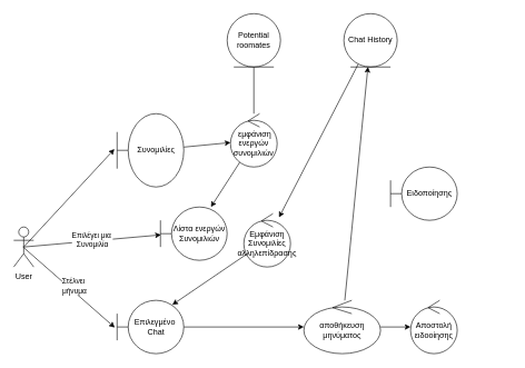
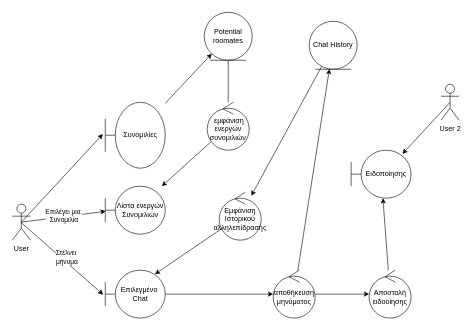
  <mxCell id="0" />
  <mxCell id="1" parent="0" />
- <mxCell id="2" value="" style="edgeStyle=none;rounded=0;orthogonalLoop=1;jettySize=auto;html=1;" edge="1" parent="1" source="3" target="9"><mxGeometry relative="1" as="geometry" /></mxCell>
+ <mxCell id="2" value="" style="edgeStyle=none;rounded=0;orthogonalLoop=1;jettySize=auto;html=1;" edge="1" parent="1" source="3" target="5"><mxGeometry relative="1" as="geometry" /></mxCell>
  <mxCell id="3" value="Συνομιλίες" style="shape=umlBoundary;whiteSpace=wrap;html=1;" vertex="1" parent="1"><mxGeometry x="175" y="170" width="100" height="110" as="geometry" /></mxCell>
  <mxCell id="4" value="" style="edgeStyle=none;rounded=0;orthogonalLoop=1;jettySize=auto;html=1;endArrow=none;" edge="1" parent="1" source="5" target="9"><mxGeometry relative="1" as="geometry" /></mxCell>
  <mxCell id="5" value="Potential roomates" style="ellipse;shape=umlEntity;whiteSpace=wrap;html=1;" vertex="1" parent="1"><mxGeometry x="340" y="20" width="80" height="80" as="geometry" /></mxCell>
  <mxCell id="6" value="User&lt;div&gt;&lt;br&gt;&lt;/div&gt;" style="shape=umlActor;verticalLabelPosition=bottom;verticalAlign=top;html=1;" vertex="1" parent="1"><mxGeometry x="20" width="30" height="60" as="geometry" y="340" /></mxCell>
  <mxCell id="7" style="edgeStyle=none;rounded=0;orthogonalLoop=1;jettySize=auto;html=1;exitX=0.5;exitY=0.5;exitDx=0;exitDy=0;exitPerimeter=0;entryX=-0.04;entryY=0.483;entryDx=0;entryDy=0;entryPerimeter=0;" edge="1" parent="1" source="6" target="3"><mxGeometry relative="1" as="geometry" /></mxCell>
  <mxCell id="8" value="" style="edgeStyle=none;rounded=0;orthogonalLoop=1;jettySize=auto;html=1;" edge="1" parent="1" source="9" target="10"><mxGeometry relative="1" as="geometry" /></mxCell>
  <mxCell id="9" value="&amp;nbsp;εμφάνιση&lt;div&gt;ενεργών&lt;/div&gt;&lt;div&gt;συνομιλιών&lt;/div&gt;" style="ellipse;shape=umlControl;whiteSpace=wrap;html=1;" vertex="1" parent="1"><mxGeometry x="345" y="170" width="70" height="80" as="geometry" /></mxCell>
- <mxCell id="10" value="Λίστα ενεργών&lt;div&gt;Συνομιλιών&lt;/div&gt;" style="shape=umlBoundary;whiteSpace=wrap;html=1;" vertex="1" parent="1"><mxGeometry x="240" y="310" width="100" height="80" as="geometry" /></mxCell>
+ <mxCell id="10" value="Λίστα ενεργών&lt;div&gt;Συνομιλιών&lt;/div&gt;" style="shape=umlBoundary;whiteSpace=wrap;html=1;" vertex="1" parent="1"><mxGeometry x="175" y="310" width="100" height="80" as="geometry" /></mxCell>
  <mxCell id="11" style="edgeStyle=none;rounded=0;orthogonalLoop=1;jettySize=auto;html=1;exitX=0.5;exitY=0.5;exitDx=0;exitDy=0;exitPerimeter=0;entryX=0.007;entryY=0.523;entryDx=0;entryDy=0;entryPerimeter=0;" edge="1" parent="1" source="6" target="10"><mxGeometry relative="1" as="geometry" /></mxCell>
  <mxCell id="12" value="Επιλέγει μια&amp;nbsp;&lt;div&gt;Συνομιλία&lt;/div&gt;" style="edgeLabel;html=1;align=center;verticalAlign=middle;resizable=0;points=[];" vertex="1" connectable="0" parent="11"><mxGeometry x="0.001" y="1" relative="1" as="geometry"><mxPoint as="offset" /></mxGeometry></mxCell>
  <mxCell id="13" value="" style="edgeStyle=none;rounded=0;orthogonalLoop=1;jettySize=auto;html=1;entryX=0.828;entryY=0.083;entryDx=0;entryDy=0;entryPerimeter=0;" edge="1" parent="1" source="14" target="18"><mxGeometry relative="1" as="geometry" /></mxCell>
- <mxCell id="14" value="Εμφάνιση Συνομιλίες&lt;div&gt;αλληλεπίδρασης&lt;/div&gt;" style="ellipse;shape=umlControl;whiteSpace=wrap;html=1;" vertex="1" parent="1"><mxGeometry x="365" y="320" width="70" height="80" as="geometry" /></mxCell>
+ <mxCell id="14" value="Εμφάνιση Ιστορικού&lt;div&gt;αλληλεπίδρασης&lt;/div&gt;" style="ellipse;shape=umlControl;whiteSpace=wrap;html=1;" vertex="1" parent="1"><mxGeometry x="365" y="320" width="70" height="80" as="geometry" /></mxCell>
  <mxCell id="15" value="" style="edgeStyle=none;rounded=0;orthogonalLoop=1;jettySize=auto;html=1;" edge="1" parent="1" source="16" target="14"><mxGeometry relative="1" as="geometry" /></mxCell>
- <mxCell id="16" value="Chat History" style="ellipse;shape=umlEntity;whiteSpace=wrap;html=1;" vertex="1" parent="1"><mxGeometry x="515" y="20" width="80" height="80" as="geometry" /></mxCell>
+ <mxCell id="16" value="Chat History" style="ellipse;shape=umlEntity;whiteSpace=wrap;html=1;" vertex="1" parent="1"><mxGeometry x="515" y="35" width="80" height="80" as="geometry" /></mxCell>
  <mxCell id="17" value="" style="edgeStyle=none;rounded=0;orthogonalLoop=1;jettySize=auto;html=1;" edge="1" parent="1" source="18" target="23"><mxGeometry relative="1" as="geometry" /></mxCell>
  <mxCell id="18" value="Επιλεγμένο&amp;nbsp;&lt;div&gt;Chat&lt;/div&gt;" style="shape=umlBoundary;whiteSpace=wrap;html=1;" vertex="1" parent="1"><mxGeometry x="175" y="450" width="100" height="80" as="geometry" /></mxCell>
  <mxCell id="19" style="edgeStyle=none;rounded=0;orthogonalLoop=1;jettySize=auto;html=1;exitX=0.5;exitY=0.5;exitDx=0;exitDy=0;exitPerimeter=0;entryX=-0.025;entryY=0.51;entryDx=0;entryDy=0;entryPerimeter=0;" edge="1" parent="1"><mxGeometry relative="1" as="geometry"><mxPoint x="34" y="370" as="sourcePoint" /><mxPoint x="171.5" y="490.8" as="targetPoint" /></mxGeometry></mxCell>
  <mxCell id="20" value="Στέλνει&amp;nbsp;&lt;div&gt;μήνυμα&lt;/div&gt;" style="edgeLabel;html=1;align=center;verticalAlign=middle;resizable=0;points=[];" vertex="1" connectable="0" parent="19"><mxGeometry x="0.046" y="6" relative="1" as="geometry"><mxPoint as="offset" /></mxGeometry></mxCell>
  <mxCell id="21" value="" style="edgeStyle=none;rounded=0;orthogonalLoop=1;jettySize=auto;html=1;" edge="1" parent="1" source="23" target="16"><mxGeometry relative="1" as="geometry" /></mxCell>
  <mxCell id="22" value="" style="edgeStyle=none;rounded=0;orthogonalLoop=1;jettySize=auto;html=1;" edge="1" parent="1" source="23" target="25"><mxGeometry relative="1" as="geometry" /></mxCell>
- <mxCell id="23" value="αποθήκευση&lt;div&gt;μηνύματος&lt;/div&gt;" style="ellipse;shape=umlControl;whiteSpace=wrap;html=1;" vertex="1" parent="1"><mxGeometry x="455" y="450" width="115" height="80" as="geometry" /></mxCell>
+ <mxCell id="23" value="αποθήκευση&lt;div&gt;μηνύματος&lt;/div&gt;" style="ellipse;shape=umlControl;whiteSpace=wrap;html=1;" vertex="1" parent="1"><mxGeometry x="455" y="450" width="70" height="80" as="geometry" /></mxCell>
+ <mxCell id="24" value="" style="edgeStyle=none;rounded=0;orthogonalLoop=1;jettySize=auto;html=1;" edge="1" parent="1" source="25" target="27"><mxGeometry relative="1" as="geometry" /></mxCell>
  <mxCell id="25" value="Αποστολή ειδοοίησης" style="ellipse;shape=umlControl;whiteSpace=wrap;html=1;" vertex="1" parent="1"><mxGeometry x="615" y="450" width="70" height="80" as="geometry" /></mxCell>
+ <mxCell id="26" value="User 2&lt;div&gt;&lt;br&gt;&lt;/div&gt;" style="shape=umlActor;verticalLabelPosition=bottom;verticalAlign=top;html=1;" vertex="1" parent="1"><mxGeometry x="735" y="140" width="30" height="60" as="geometry" /></mxCell>
  <mxCell id="27" value="Ειδοποίησης" style="shape=umlBoundary;whiteSpace=wrap;html=1;" vertex="1" parent="1"><mxGeometry x="585" y="250" width="100" height="80" as="geometry" /></mxCell>
+ <mxCell id="28" style="edgeStyle=none;rounded=0;orthogonalLoop=1;jettySize=auto;html=1;exitX=0.5;exitY=0.5;exitDx=0;exitDy=0;exitPerimeter=0;entryX=0.856;entryY=0.077;entryDx=0;entryDy=0;entryPerimeter=0;" edge="1" parent="1" source="26" target="27"><mxGeometry relative="1" as="geometry" /></mxCell>
